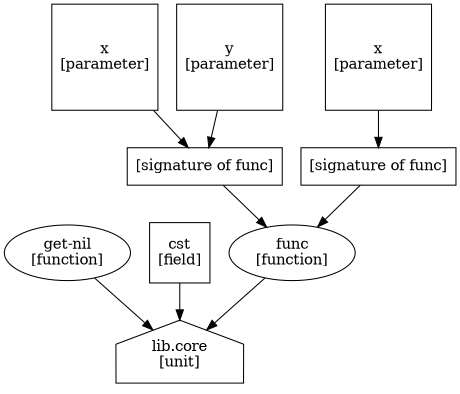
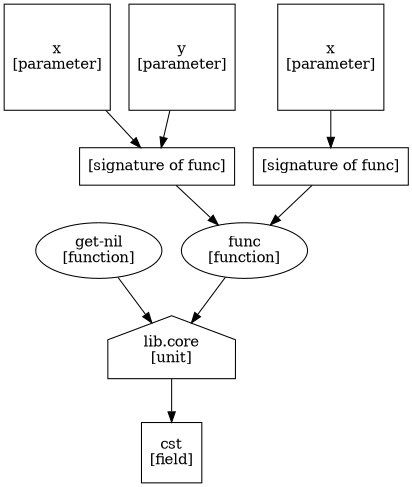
  digraph {
    node [shape=square]
    n1 [label="[signature of func]" shape=box]
    n2 [label="[signature of func]" shape=box]
    n3 [label="func\n[function]" shape=ellipse]
    n4 [label="x\n[parameter]"]
    n5 [label="x\n[parameter]"]
    n6 [label="y\n[parameter]"]
    n7 [label="lib.core\n[unit]" shape=house]
    n8 [label="get-nil\n[function]" shape=ellipse]
    n9 [label="cst\n[field]"]
    subgraph sub_1 {
      rank=same
      n1
      n2
    }
    n1 -> n3
    n2 -> n3
    n3 -> n7
    n4 -> n1
    n5 -> n2
    n6 -> n2
    n8 -> n7
-   n9 -> n7
+   n7 -> n9
  }
